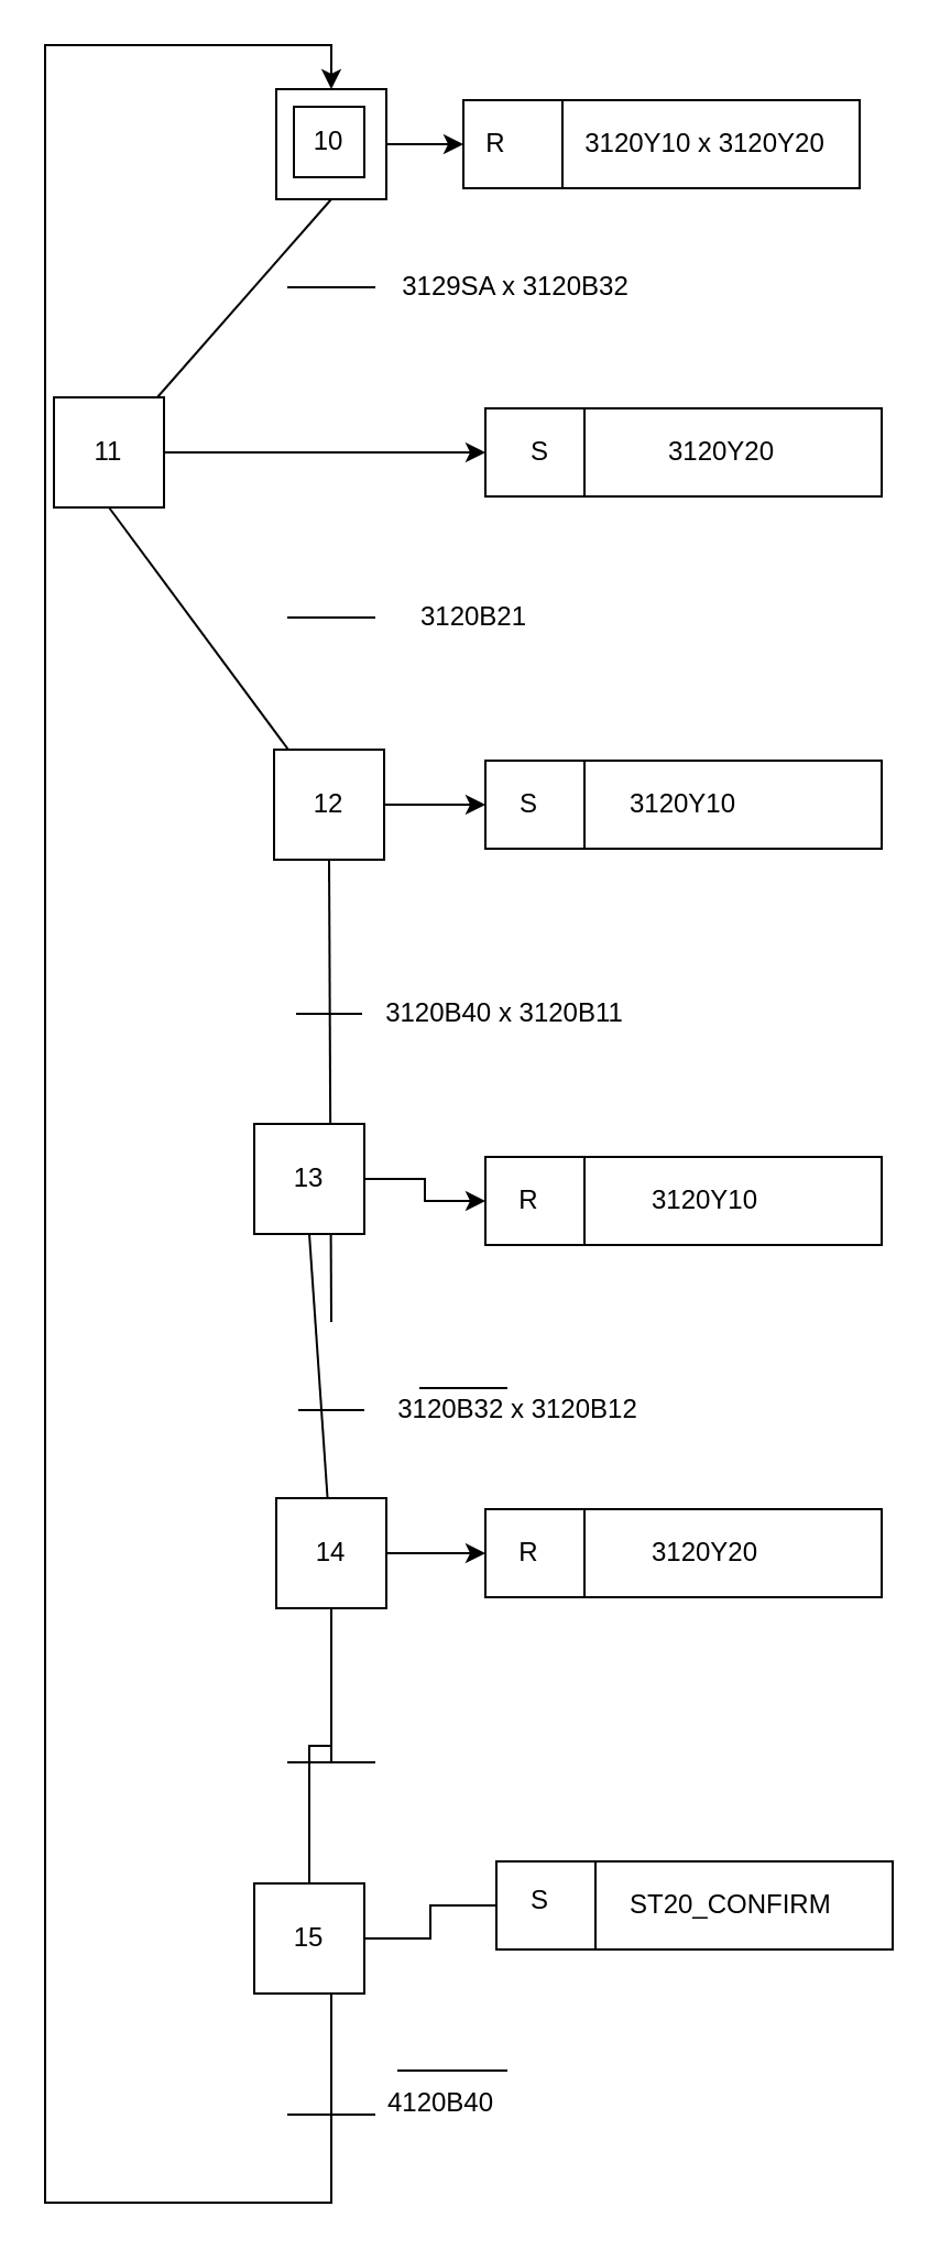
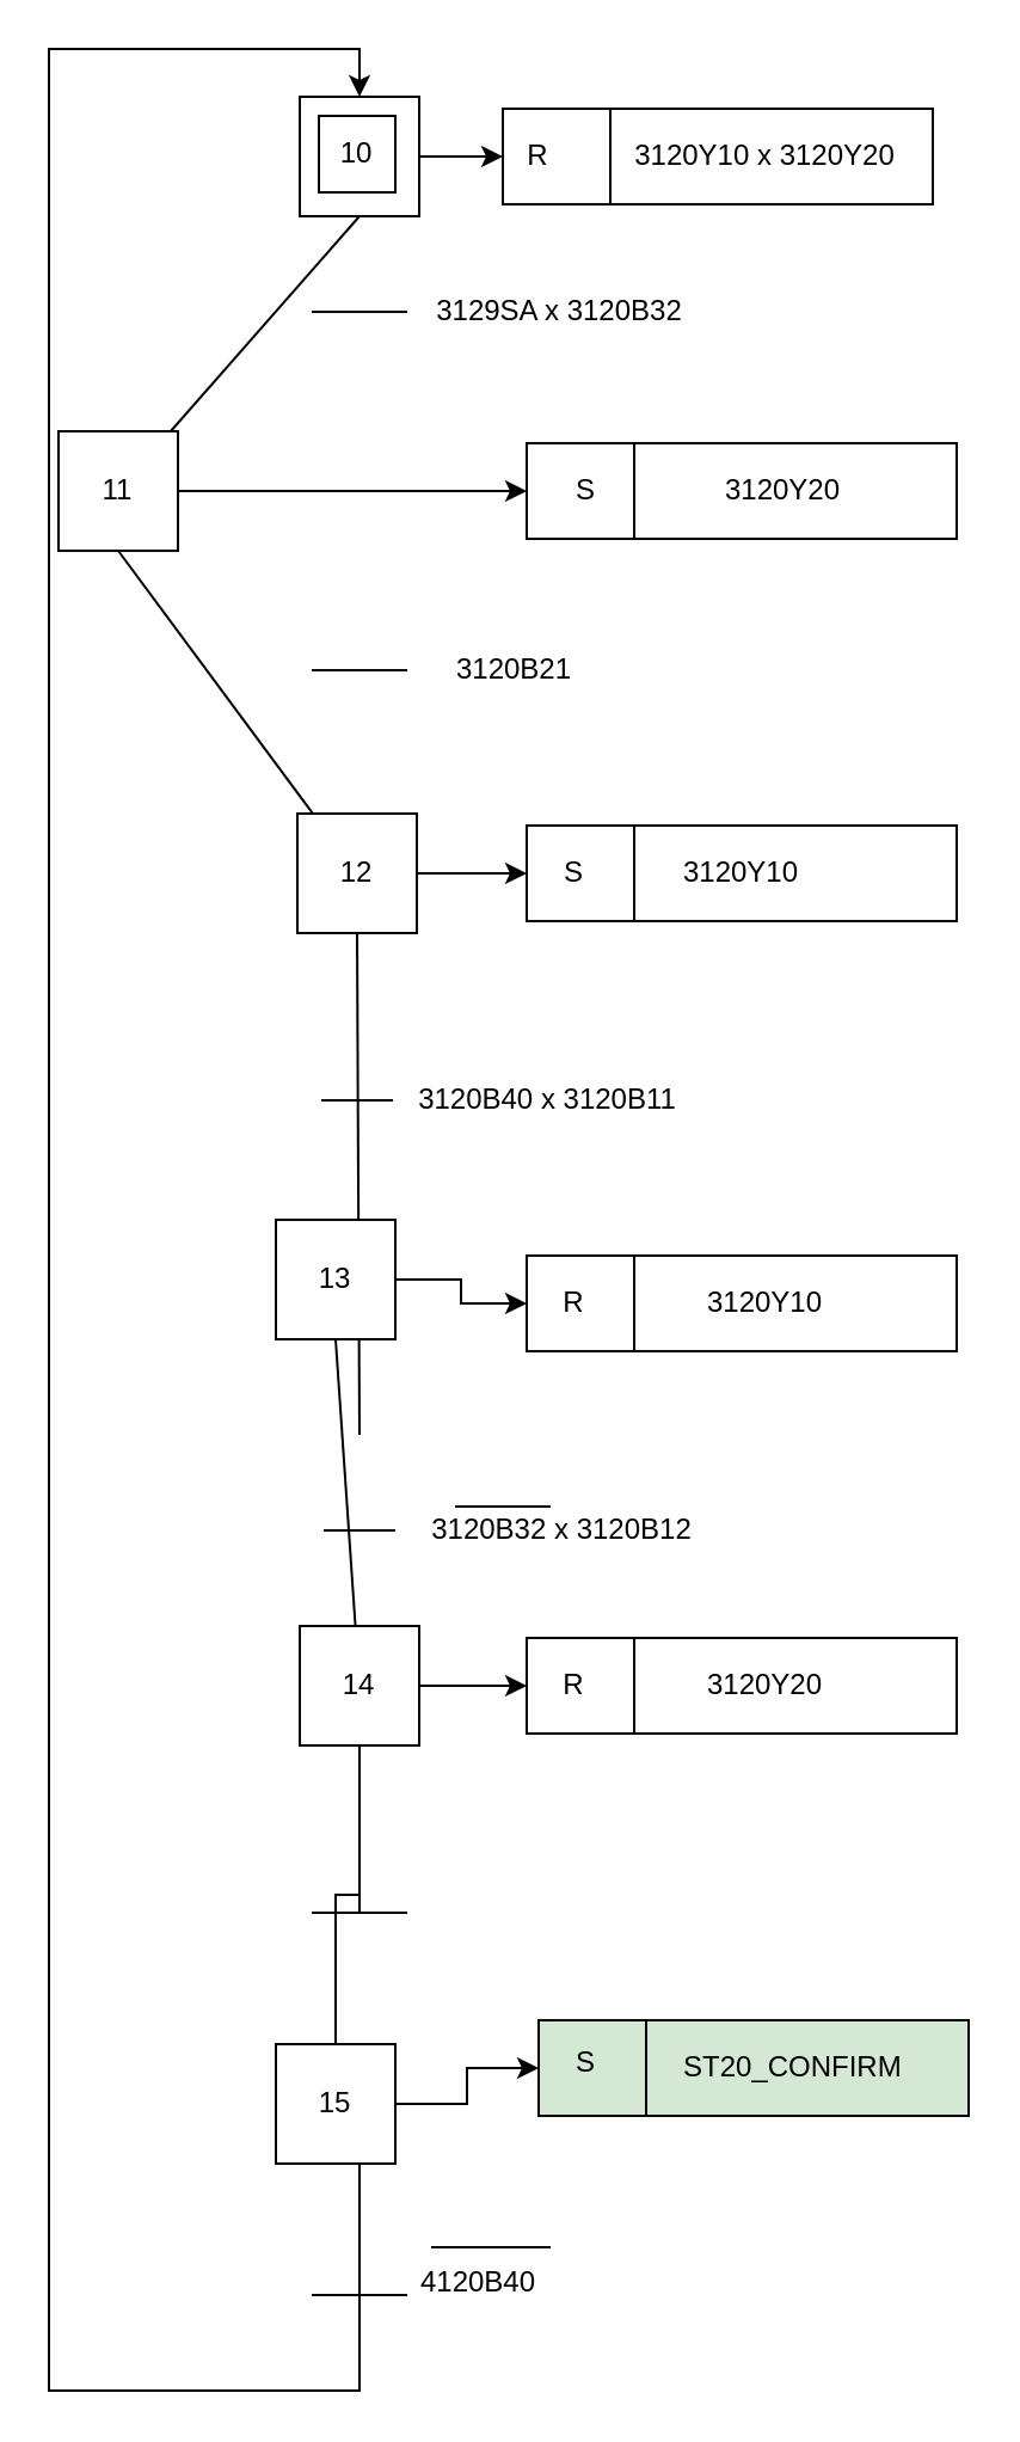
  <mxCell id="0" />
  <mxCell id="1" parent="0" />
  <mxCell id="2" style="edgeStyle=orthogonalEdgeStyle;rounded=0;orthogonalLoop=1;jettySize=auto;html=1;exitX=1;exitY=0.5;exitDx=0;exitDy=0;entryX=0;entryY=0.5;entryDx=0;entryDy=0;" parent="1" source="3" target="22" edge="1"><mxGeometry relative="1" as="geometry"><Array as="points"><mxPoint x="200" y="65" /><mxPoint x="200" y="65" /></Array></mxGeometry></mxCell>
  <mxCell id="3" value="" style="whiteSpace=wrap;html=1;aspect=fixed;" parent="1" vertex="1"><mxGeometry x="125" y="40" width="50" height="50" as="geometry" /></mxCell>
  <mxCell id="4" value="10" style="whiteSpace=wrap;html=1;aspect=fixed;" parent="1" vertex="1"><mxGeometry x="133" y="48" width="32" height="32" as="geometry" /></mxCell>
  <mxCell id="5" value="" style="endArrow=none;html=1;" parent="1" edge="1"><mxGeometry width="50" height="50" relative="1" as="geometry"><mxPoint x="130" y="130" as="sourcePoint" /><mxPoint x="170" y="130" as="targetPoint" /></mxGeometry></mxCell>
  <mxCell id="6" value="" style="endArrow=none;html=1;entryX=0.5;entryY=1;entryDx=0;entryDy=0;startArrow=none;" parent="1" source="53" target="3" edge="1"><mxGeometry width="50" height="50" relative="1" as="geometry"><mxPoint x="150" y="220" as="sourcePoint" /><mxPoint x="176" y="380" as="targetPoint" /></mxGeometry></mxCell>
  <mxCell id="7" style="edgeStyle=orthogonalEdgeStyle;rounded=0;orthogonalLoop=1;jettySize=auto;html=1;exitX=1;exitY=0.5;exitDx=0;exitDy=0;entryX=0;entryY=0.5;entryDx=0;entryDy=0;" parent="1" source="53" target="24" edge="1"><mxGeometry relative="1" as="geometry" /></mxCell>
  <mxCell id="8" value="" style="endArrow=none;html=1;entryX=0.5;entryY=1;entryDx=0;entryDy=0;startArrow=none;" parent="1" source="56" target="53" edge="1"><mxGeometry width="50" height="50" relative="1" as="geometry"><mxPoint x="149" y="400" as="sourcePoint" /><mxPoint x="176" y="380" as="targetPoint" /></mxGeometry></mxCell>
  <mxCell id="9" style="edgeStyle=orthogonalEdgeStyle;rounded=0;orthogonalLoop=1;jettySize=auto;html=1;exitX=1;exitY=0.5;exitDx=0;exitDy=0;entryX=0;entryY=0.5;entryDx=0;entryDy=0;" parent="1" source="56" target="29" edge="1"><mxGeometry relative="1" as="geometry" /></mxCell>
  <mxCell id="10" value="" style="endArrow=none;html=1;" parent="1" edge="1"><mxGeometry width="50" height="50" relative="1" as="geometry"><mxPoint x="130" y="280" as="sourcePoint" /><mxPoint x="170" y="280" as="targetPoint" /></mxGeometry></mxCell>
  <mxCell id="11" value="" style="endArrow=none;html=1;entryX=0.5;entryY=1;entryDx=0;entryDy=0;" parent="1" target="56" edge="1"><mxGeometry width="50" height="50" relative="1" as="geometry"><mxPoint x="150" y="600" as="sourcePoint" /><mxPoint x="168" y="640" as="targetPoint" /></mxGeometry></mxCell>
  <mxCell id="12" value="" style="endArrow=none;html=1;" parent="1" edge="1"><mxGeometry width="50" height="50" relative="1" as="geometry"><mxPoint x="134" y="460" as="sourcePoint" /><mxPoint x="164" y="460" as="targetPoint" /></mxGeometry></mxCell>
  <mxCell id="13" style="edgeStyle=orthogonalEdgeStyle;rounded=0;orthogonalLoop=1;jettySize=auto;html=1;exitX=1;exitY=0.5;exitDx=0;exitDy=0;entryX=0;entryY=0.5;entryDx=0;entryDy=0;" parent="1" source="14" target="33" edge="1"><mxGeometry relative="1" as="geometry" /></mxCell>
  <mxCell id="14" value="13" style="whiteSpace=wrap;html=1;aspect=fixed;" parent="1" vertex="1"><mxGeometry x="115" y="510" width="50" height="50" as="geometry" /></mxCell>
  <mxCell id="15" value="" style="endArrow=none;html=1;entryX=0.5;entryY=1;entryDx=0;entryDy=0;startArrow=none;" parent="1" source="54" target="14" edge="1"><mxGeometry width="50" height="50" relative="1" as="geometry"><mxPoint x="150" y="800" as="sourcePoint" /><mxPoint x="180" y="920" as="targetPoint" /></mxGeometry></mxCell>
  <mxCell id="16" value="" style="endArrow=none;html=1;" parent="1" edge="1"><mxGeometry width="50" height="50" relative="1" as="geometry"><mxPoint x="135" y="640" as="sourcePoint" /><mxPoint x="165" y="640" as="targetPoint" /></mxGeometry></mxCell>
  <mxCell id="17" style="edgeStyle=orthogonalEdgeStyle;rounded=0;orthogonalLoop=1;jettySize=auto;html=1;exitX=1;exitY=0.5;exitDx=0;exitDy=0;entryX=0;entryY=0.5;entryDx=0;entryDy=0;" parent="1" source="54" target="36" edge="1"><mxGeometry relative="1" as="geometry" /></mxCell>
  <mxCell id="18" value="" style="edgeStyle=orthogonalEdgeStyle;rounded=0;orthogonalLoop=1;jettySize=auto;html=1;endArrow=none;endFill=0;" parent="1" source="54" target="47" edge="1"><mxGeometry relative="1" as="geometry" /></mxCell>
  <mxCell id="19" value="" style="endArrow=none;html=1;" parent="1" edge="1"><mxGeometry width="50" height="50" relative="1" as="geometry"><mxPoint x="130" y="960" as="sourcePoint" /><mxPoint x="170" y="960" as="targetPoint" /></mxGeometry></mxCell>
  <mxCell id="20" value="" style="rounded=0;whiteSpace=wrap;html=1;" parent="1" vertex="1"><mxGeometry x="210" y="45" width="180" height="40" as="geometry" /></mxCell>
  <mxCell id="21" value="" style="endArrow=none;html=1;entryX=0.25;entryY=0;entryDx=0;entryDy=0;exitX=0.25;exitY=1;exitDx=0;exitDy=0;" parent="1" source="20" target="20" edge="1"><mxGeometry width="50" height="50" relative="1" as="geometry"><mxPoint x="-50" y="315" as="sourcePoint" /><mxPoint x="0" y="265" as="targetPoint" /></mxGeometry></mxCell>
  <mxCell id="22" value="R" style="text;html=1;strokeColor=none;fillColor=none;align=center;verticalAlign=middle;whiteSpace=wrap;rounded=0;" parent="1" vertex="1"><mxGeometry x="210" y="45" width="30" height="40" as="geometry" /></mxCell>
  <mxCell id="23" value="3120Y10 x 3120Y20" style="text;html=1;strokeColor=none;fillColor=none;align=center;verticalAlign=middle;whiteSpace=wrap;rounded=0;" parent="1" vertex="1"><mxGeometry x="240" y="45" width="160" height="40" as="geometry" /></mxCell>
  <mxCell id="24" value="" style="rounded=0;whiteSpace=wrap;html=1;" parent="1" vertex="1"><mxGeometry x="220" y="185" width="180" height="40" as="geometry" /></mxCell>
  <mxCell id="25" value="" style="endArrow=none;html=1;entryX=0.25;entryY=0;entryDx=0;entryDy=0;exitX=0.25;exitY=1;exitDx=0;exitDy=0;" parent="1" source="24" target="24" edge="1"><mxGeometry width="50" height="50" relative="1" as="geometry"><mxPoint x="310" y="365" as="sourcePoint" /><mxPoint x="360" y="315" as="targetPoint" /></mxGeometry></mxCell>
  <mxCell id="26" value="S" style="text;html=1;strokeColor=none;fillColor=none;align=center;verticalAlign=middle;whiteSpace=wrap;rounded=0;" parent="1" vertex="1"><mxGeometry x="225" y="175" width="40" height="60" as="geometry" /></mxCell>
  <mxCell id="27" value="3120Y10" style="rounded=0;whiteSpace=wrap;html=1;" parent="1" vertex="1"><mxGeometry x="220" y="345" width="180" height="40" as="geometry" /></mxCell>
  <mxCell id="28" value="" style="endArrow=none;html=1;entryX=0.25;entryY=0;entryDx=0;entryDy=0;exitX=0.25;exitY=1;exitDx=0;exitDy=0;" parent="1" source="27" target="27" edge="1"><mxGeometry width="50" height="50" relative="1" as="geometry"><mxPoint x="260" y="505" as="sourcePoint" /><mxPoint x="310" y="455" as="targetPoint" /></mxGeometry></mxCell>
  <mxCell id="29" value="S" style="text;html=1;strokeColor=none;fillColor=none;align=center;verticalAlign=middle;whiteSpace=wrap;rounded=0;" parent="1" vertex="1"><mxGeometry x="220" y="335" width="40" height="60" as="geometry" /></mxCell>
  <mxCell id="30" value="3120Y20" style="text;html=1;strokeColor=none;fillColor=none;align=center;verticalAlign=middle;whiteSpace=wrap;rounded=0;" parent="1" vertex="1"><mxGeometry x="265" y="175" width="125" height="60" as="geometry" /></mxCell>
  <mxCell id="31" value="" style="rounded=0;whiteSpace=wrap;html=1;" parent="1" vertex="1"><mxGeometry x="220" y="525" width="180" height="40" as="geometry" /></mxCell>
  <mxCell id="32" value="" style="endArrow=none;html=1;entryX=0.25;entryY=0;entryDx=0;entryDy=0;" parent="1" target="31" edge="1"><mxGeometry width="50" height="50" relative="1" as="geometry"><mxPoint x="265" y="565" as="sourcePoint" /><mxPoint x="240" y="575" as="targetPoint" /></mxGeometry></mxCell>
  <mxCell id="33" value="R" style="text;html=1;strokeColor=none;fillColor=none;align=center;verticalAlign=middle;whiteSpace=wrap;rounded=0;" parent="1" vertex="1"><mxGeometry x="220" y="525" width="40" height="40" as="geometry" /></mxCell>
  <mxCell id="34" value="3120Y10" style="text;html=1;strokeColor=none;fillColor=none;align=center;verticalAlign=middle;whiteSpace=wrap;rounded=0;" parent="1" vertex="1"><mxGeometry x="240" y="525" width="160" height="40" as="geometry" /></mxCell>
  <mxCell id="35" value="" style="endArrow=none;html=1;" parent="1" edge="1"><mxGeometry width="50" height="50" relative="1" as="geometry"><mxPoint x="190" y="630" as="sourcePoint" /><mxPoint x="230" y="630" as="targetPoint" /><Array as="points"><mxPoint x="210" y="630" /></Array></mxGeometry></mxCell>
  <mxCell id="36" value="" style="rounded=0;whiteSpace=wrap;html=1;" parent="1" vertex="1"><mxGeometry x="220" y="685" width="180" height="40" as="geometry" /></mxCell>
  <mxCell id="37" value="" style="endArrow=none;html=1;entryX=0.25;entryY=0;entryDx=0;entryDy=0;exitX=0.25;exitY=1;exitDx=0;exitDy=0;" parent="1" source="36" target="36" edge="1"><mxGeometry width="50" height="50" relative="1" as="geometry"><mxPoint x="220" y="805" as="sourcePoint" /><mxPoint x="270" y="755" as="targetPoint" /></mxGeometry></mxCell>
  <mxCell id="38" value="R" style="text;html=1;strokeColor=none;fillColor=none;align=center;verticalAlign=middle;whiteSpace=wrap;rounded=0;" parent="1" vertex="1"><mxGeometry x="220" y="685" width="40" height="40" as="geometry" /></mxCell>
  <mxCell id="39" value="3120Y20" style="text;html=1;strokeColor=none;fillColor=none;align=center;verticalAlign=middle;whiteSpace=wrap;rounded=0;" parent="1" vertex="1"><mxGeometry x="240" y="685" width="160" height="40" as="geometry" /></mxCell>
  <mxCell id="40" value="" style="endArrow=none;html=1;" parent="1" edge="1"><mxGeometry width="50" height="50" relative="1" as="geometry"><mxPoint x="180" y="940" as="sourcePoint" /><mxPoint x="230" y="940" as="targetPoint" /></mxGeometry></mxCell>
  <mxCell id="41" value="3129SA x 3120B32" style="text;html=1;strokeColor=none;fillColor=none;align=center;verticalAlign=middle;whiteSpace=wrap;rounded=0;" parent="1" vertex="1"><mxGeometry x="174" y="120" width="120" height="20" as="geometry" /></mxCell>
  <mxCell id="42" value="3120B21" style="text;html=1;strokeColor=none;fillColor=none;align=center;verticalAlign=middle;whiteSpace=wrap;rounded=0;" parent="1" vertex="1"><mxGeometry x="170" y="270" width="90" height="20" as="geometry" /></mxCell>
  <mxCell id="43" value="3120B40 x 3120B11" style="text;html=1;strokeColor=none;fillColor=none;align=center;verticalAlign=middle;whiteSpace=wrap;rounded=0;" parent="1" vertex="1"><mxGeometry x="164" y="450" width="130" height="20" as="geometry" /></mxCell>
  <mxCell id="44" value="3120B32 x 3120B12" style="text;html=1;strokeColor=none;fillColor=none;align=center;verticalAlign=middle;whiteSpace=wrap;rounded=0;" parent="1" vertex="1"><mxGeometry x="165" y="630" width="140" height="20" as="geometry" /></mxCell>
- <mxCell id="45" value="" style="edgeStyle=orthogonalEdgeStyle;rounded=0;orthogonalLoop=1;jettySize=auto;html=1;endArrow=none;endFill=1;startArrow=none;startFill=0;" parent="1" source="47" target="49" edge="1"><mxGeometry relative="1" as="geometry" /></mxCell>
+ <mxCell id="45" value="" style="edgeStyle=orthogonalEdgeStyle;rounded=0;orthogonalLoop=1;jettySize=auto;html=1;endArrow=classic;endFill=1;startArrow=none;startFill=0;" parent="1" source="47" target="49" edge="1"><mxGeometry relative="1" as="geometry" /></mxCell>
  <mxCell id="46" style="edgeStyle=orthogonalEdgeStyle;rounded=0;orthogonalLoop=1;jettySize=auto;html=1;entryX=0.5;entryY=0;entryDx=0;entryDy=0;startArrow=none;startFill=0;endArrow=classic;endFill=1;" parent="1" source="47" target="3" edge="1"><mxGeometry relative="1" as="geometry"><Array as="points"><mxPoint x="150" y="1000" /><mxPoint x="20" y="1000" /><mxPoint x="20" y="20" /><mxPoint x="150" y="20" /></Array></mxGeometry></mxCell>
  <mxCell id="47" value="15" style="whiteSpace=wrap;html=1;aspect=fixed;" parent="1" vertex="1"><mxGeometry x="115" y="855" width="50" height="50" as="geometry" /></mxCell>
  <mxCell id="48" value="" style="endArrow=none;html=1;" parent="1" edge="1"><mxGeometry width="50" height="50" relative="1" as="geometry"><mxPoint x="130" y="800" as="sourcePoint" /><mxPoint x="170" y="800" as="targetPoint" /></mxGeometry></mxCell>
- <mxCell id="49" value="&amp;nbsp; &amp;nbsp; &amp;nbsp; &amp;nbsp; &amp;nbsp; ST20_CONFIRM" style="rounded=0;whiteSpace=wrap;html=1;" parent="1" vertex="1"><mxGeometry x="225" y="845" width="180" height="40" as="geometry" /></mxCell>
+ <mxCell id="49" value="&amp;nbsp; &amp;nbsp; &amp;nbsp; &amp;nbsp; &amp;nbsp; ST20_CONFIRM" style="rounded=0;whiteSpace=wrap;html=1;fillColor=#d5e8d4;" parent="1" vertex="1"><mxGeometry x="225" y="845" width="180" height="40" as="geometry" /></mxCell>
  <mxCell id="50" value="" style="endArrow=none;html=1;entryX=0.25;entryY=0;entryDx=0;entryDy=0;exitX=0.25;exitY=1;exitDx=0;exitDy=0;" parent="1" source="49" target="49" edge="1"><mxGeometry width="50" height="50" relative="1" as="geometry"><mxPoint x="235" y="800" as="sourcePoint" /><mxPoint x="315" y="800" as="targetPoint" /></mxGeometry></mxCell>
  <mxCell id="51" value="S" style="text;html=1;strokeColor=none;fillColor=none;align=center;verticalAlign=middle;whiteSpace=wrap;rounded=0;" parent="1" vertex="1"><mxGeometry x="225" y="845" width="40" height="35" as="geometry" /></mxCell>
  <mxCell id="52" value="4120B40" style="text;html=1;strokeColor=none;fillColor=none;align=center;verticalAlign=middle;whiteSpace=wrap;rounded=0;" parent="1" vertex="1"><mxGeometry x="170" y="940" width="60" height="30" as="geometry" /></mxCell>
  <mxCell id="53" value="11" style="whiteSpace=wrap;html=1;aspect=fixed;" parent="1" vertex="1"><mxGeometry x="24" y="180" width="50" height="50" as="geometry" /></mxCell>
  <mxCell id="54" value="14" style="whiteSpace=wrap;html=1;aspect=fixed;" parent="1" vertex="1"><mxGeometry x="125" y="680" width="50" height="50" as="geometry" /></mxCell>
  <mxCell id="55" value="" style="endArrow=none;html=1;entryX=0.5;entryY=1;entryDx=0;entryDy=0;" parent="1" target="54" edge="1"><mxGeometry width="50" height="50" relative="1" as="geometry"><mxPoint x="150" y="800" as="sourcePoint" /><mxPoint x="150" y="570" as="targetPoint" /></mxGeometry></mxCell>
  <mxCell id="56" value="12" style="whiteSpace=wrap;html=1;aspect=fixed;" parent="1" vertex="1"><mxGeometry x="124" y="340" width="50" height="50" as="geometry" /></mxCell>
  <mxCell id="57" value="" style="endArrow=none;html=1;entryX=0.5;entryY=1;entryDx=0;entryDy=0;" parent="1" target="56" edge="1"><mxGeometry width="50" height="50" relative="1" as="geometry"><mxPoint x="149" y="400" as="sourcePoint" /><mxPoint x="149" y="230" as="targetPoint" /></mxGeometry></mxCell>
